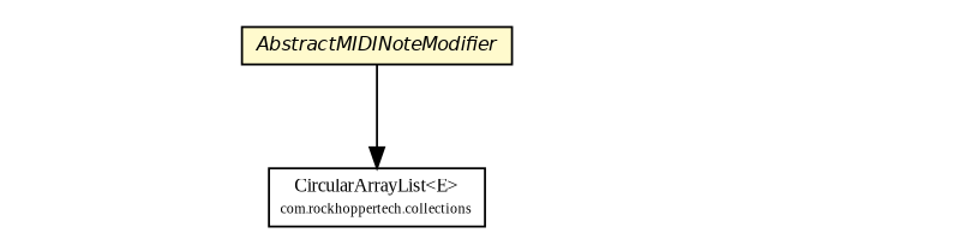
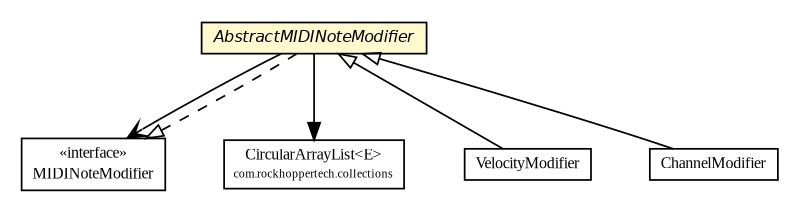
  digraph {
    fontname="Liberation Serif"
    nodesep=0.25
    ranksep=0.5
    node [fontcolor=black fontname="Liberation Serif" fontsize=9.0 shape=plaintext]
    edge [arrowtail=empty dir=back fontname="Liberation Serif" fontsize=10 headport=p labelfontname=Helvetica labelfontsize=10 tailport=p]
    n1 [label=<<table title="com.rockhoppertech.collections.CircularArrayList" border="0" cellborder="1" cellspacing="0" cellpadding="2" port="p" href="../../collections/CircularArrayList.html"> 		<tr><td><table border="0" cellspacing="0" cellpadding="1"> <tr><td align="center" balign="center"> CircularArrayList&lt;E&gt; </td></tr> <tr><td align="center" balign="center"><font point-size="7.0"> com.rockhoppertech.collections </font></td></tr> 		</table></td></tr> 		</table>>]
+   n2 [label=<<table title="com.rockhoppertech.music.modifiers.VelocityModifier" border="0" cellborder="1" cellspacing="0" cellpadding="2" port="p" href="./VelocityModifier.html"> 		<tr><td><table border="0" cellspacing="0" cellpadding="1"> <tr><td align="center" balign="center"> VelocityModifier </td></tr> 		</table></td></tr> 		</table>>]
+   n3 [label=<<table title="com.rockhoppertech.music.modifiers.MIDINoteModifier" border="0" cellborder="1" cellspacing="0" cellpadding="2" port="p" href="./MIDINoteModifier.html"> 		<tr><td><table border="0" cellspacing="0" cellpadding="1"> <tr><td align="center" balign="center"> &#171;interface&#187; </td></tr> <tr><td align="center" balign="center"> MIDINoteModifier </td></tr> 		</table></td></tr> 		</table>>]
    n4 [label=<<table title="com.rockhoppertech.music.modifiers.AbstractMIDINoteModifier" border="0" cellborder="1" cellspacing="0" cellpadding="2" port="p" bgcolor="lemonChiffon" href="./AbstractMIDINoteModifier.html"> 		<tr><td><table border="0" cellspacing="0" cellpadding="1"> <tr><td align="center" balign="center"><font face="Helvetica-Oblique"> AbstractMIDINoteModifier </font></td></tr> 		</table></td></tr> 		</table>>]
+   n5 [label=<<table title="com.rockhoppertech.music.modifiers.ChannelModifier" border="0" cellborder="1" cellspacing="0" cellpadding="2" port="p" href="./ChannelModifier.html"> 		<tr><td><table border="0" cellspacing="0" cellpadding="1"> <tr><td align="center" balign="center"> ChannelModifier </td></tr> 		</table></td></tr> 		</table>>]
+   n3 -> n4 [style=dashed]
    n4 -> n1 [arrowhead=normal color=black fontcolor=black fontsize=10.0 arrowtail="" dir=""]
+   n4 -> n2
+   n4 -> n3 [arrowhead=open color=black fontcolor=black fontsize=10.0 arrowtail="" dir=""]
+   n4 -> n5
  }
